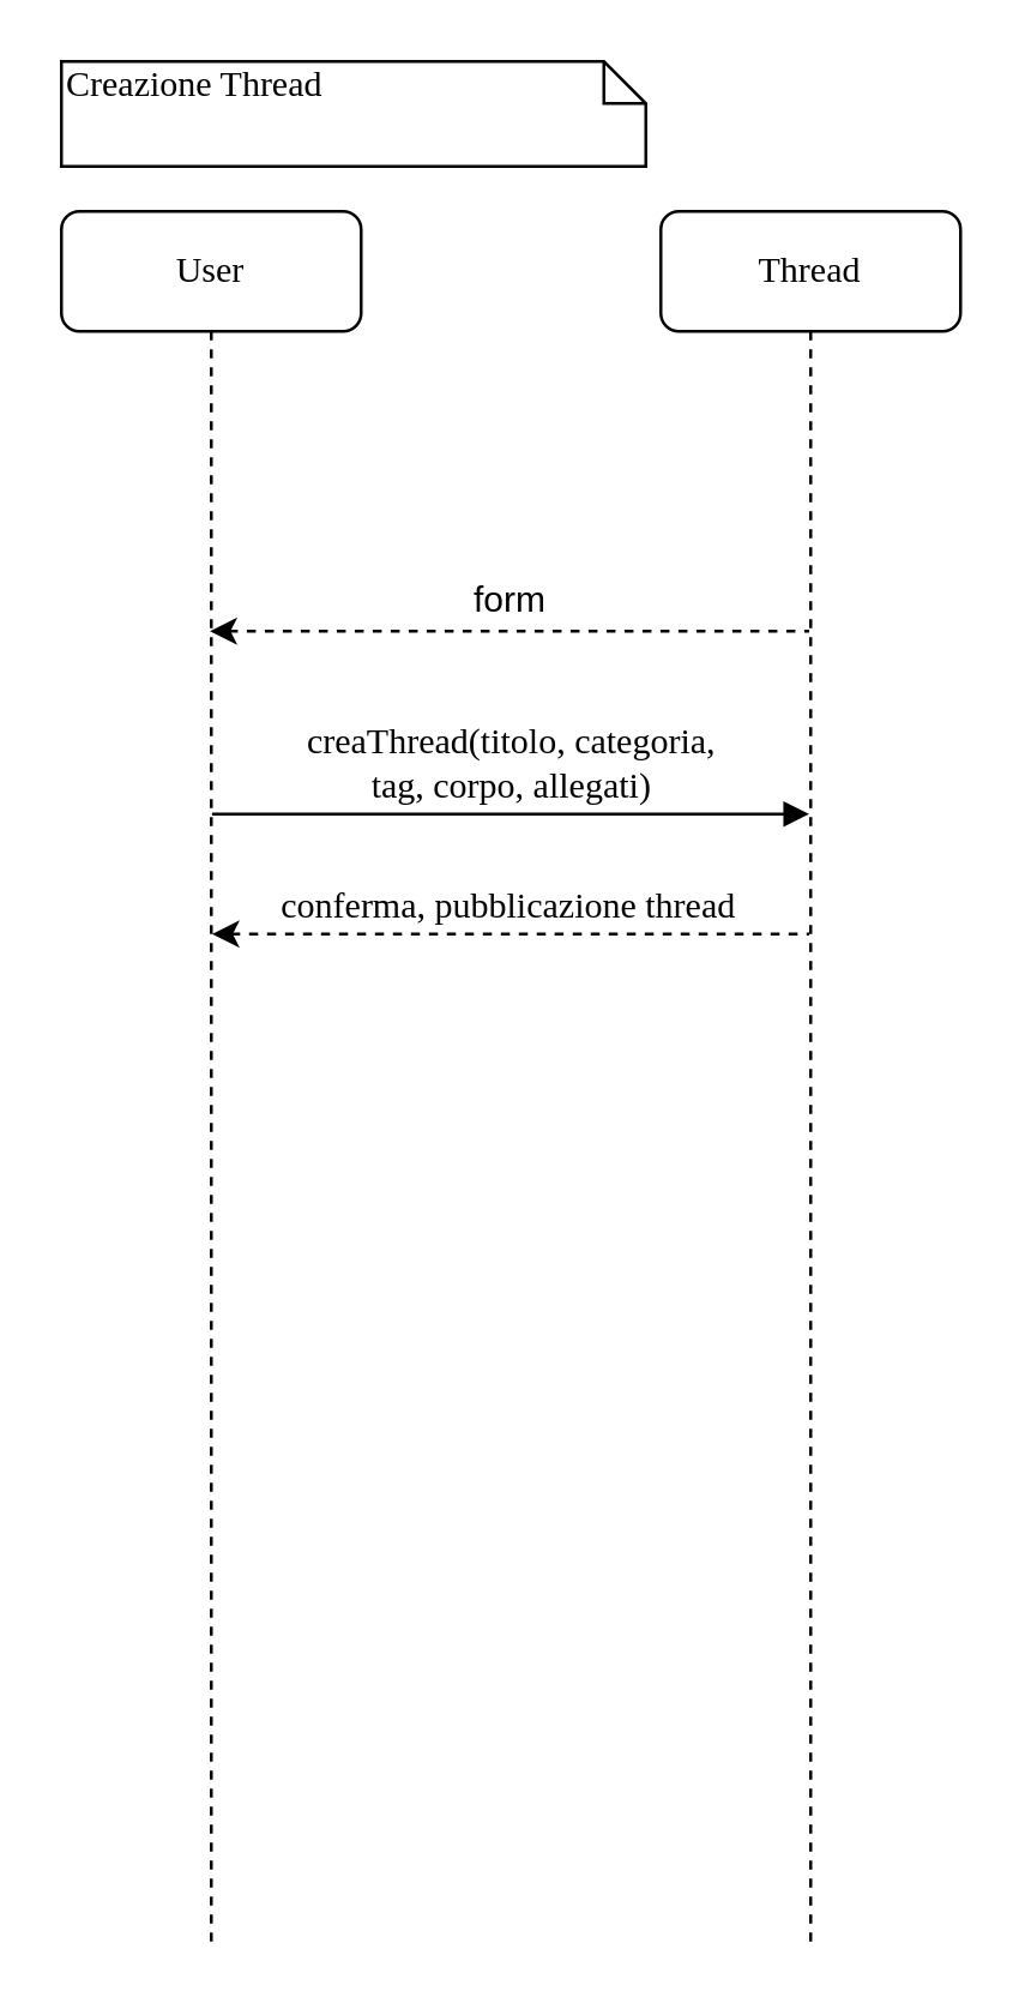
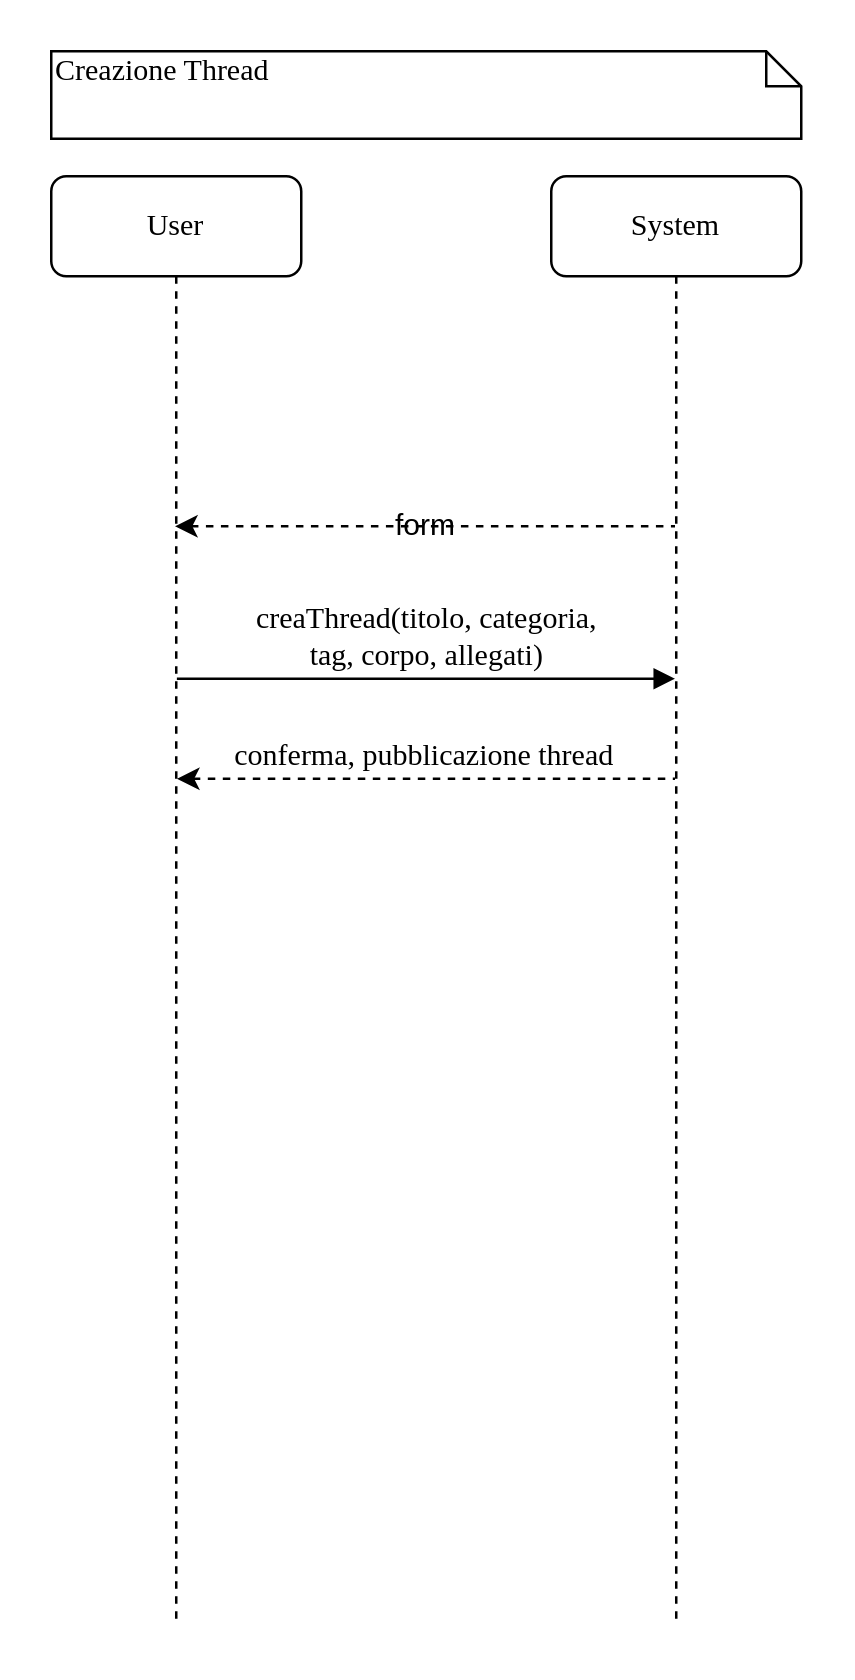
  <mxCell id="0" />
  <mxCell id="1" parent="0" />
- <mxCell id="2" value="Thread" style="shape=umlLifeline;perimeter=lifelinePerimeter;whiteSpace=wrap;html=1;container=1;collapsible=0;recursiveResize=0;outlineConnect=0;rounded=1;shadow=0;comic=0;labelBackgroundColor=none;strokeWidth=1;fontFamily=Verdana;fontSize=12;align=center;" vertex="1" parent="1"><mxGeometry x="220" y="70" width="100" height="580" as="geometry" /></mxCell>
+ <mxCell id="2" value="System" style="shape=umlLifeline;perimeter=lifelinePerimeter;whiteSpace=wrap;html=1;container=1;collapsible=0;recursiveResize=0;outlineConnect=0;rounded=1;shadow=0;comic=0;labelBackgroundColor=none;strokeWidth=1;fontFamily=Verdana;fontSize=12;align=center;" vertex="1" parent="1"><mxGeometry x="220" y="70" width="100" height="580" as="geometry" /></mxCell>
  <mxCell id="3" value="User" style="shape=umlLifeline;perimeter=lifelinePerimeter;whiteSpace=wrap;html=1;container=1;collapsible=0;recursiveResize=0;outlineConnect=0;rounded=1;shadow=0;comic=0;labelBackgroundColor=none;strokeWidth=1;fontFamily=Verdana;fontSize=12;align=center;" vertex="1" parent="1"><mxGeometry x="20" y="70" width="100" height="580" as="geometry" /></mxCell>
- <mxCell id="4" value="Creazione Thread" style="shape=note;whiteSpace=wrap;html=1;size=14;verticalAlign=top;align=left;spacingTop=-6;rounded=0;shadow=0;comic=0;labelBackgroundColor=none;strokeWidth=1;fontFamily=Verdana;fontSize=12" vertex="1" parent="1"><mxGeometry x="20" y="20" width="195" height="35" as="geometry" /></mxCell>
+ <mxCell id="4" value="Creazione Thread" style="shape=note;whiteSpace=wrap;html=1;size=14;verticalAlign=top;align=left;spacingTop=-6;rounded=0;shadow=0;comic=0;labelBackgroundColor=none;strokeWidth=1;fontFamily=Verdana;fontSize=12" vertex="1" parent="1"><mxGeometry x="20" y="20" width="300" height="35" as="geometry" /></mxCell>
  <mxCell id="5" value="" style="endArrow=none;dashed=1;html=1;startArrow=classic;startFill=1;" edge="1" parent="1" target="2"><mxGeometry width="50" height="50" relative="1" as="geometry"><mxPoint x="69.5" y="210" as="sourcePoint" /><mxPoint x="229.5" y="210" as="targetPoint" /><Array as="points"><mxPoint x="180" y="210" /></Array></mxGeometry></mxCell>
  <mxCell id="6" value="" style="endArrow=none;dashed=1;html=1;startArrow=classic;startFill=1;" edge="1" parent="1"><mxGeometry width="50" height="50" relative="1" as="geometry"><mxPoint x="70.25" y="311" as="sourcePoint" /><mxPoint x="269.5" y="311" as="targetPoint" /><Array as="points"><mxPoint x="160.25" y="311" /><mxPoint x="180.75" y="311" /></Array></mxGeometry></mxCell>
  <mxCell id="7" value="conferma, pubblicazione thread" style="edgeLabel;html=1;align=center;verticalAlign=middle;resizable=0;points=[];fontSize=12;fontFamily=Verdana;" vertex="1" connectable="0" parent="6"><mxGeometry x="-0.1" y="3" relative="1" as="geometry"><mxPoint x="7.75" y="-7" as="offset" /></mxGeometry></mxCell>
- <mxCell id="8" value="form" style="text;html=1;strokeColor=none;fillColor=none;align=center;verticalAlign=middle;whiteSpace=wrap;rounded=0;" vertex="1" parent="1"><mxGeometry x="150" y="190" width="40" height="20" as="geometry" /></mxCell>
+ <mxCell id="8" value="form" style="text;html=1;strokeColor=none;fillColor=none;align=center;verticalAlign=middle;whiteSpace=wrap;rounded=0;" vertex="1" parent="1"><mxGeometry x="150" y="200" width="40" height="20" as="geometry" /></mxCell>
  <mxCell id="9" value="creaThread(titolo, categoria,&lt;br&gt;tag, corpo, allegati)" style="html=1;verticalAlign=bottom;endArrow=block;labelBackgroundColor=none;fontFamily=Verdana;fontSize=12;edgeStyle=elbowEdgeStyle;elbow=vertical;" edge="1" parent="1"><mxGeometry x="0.001" relative="1" as="geometry"><mxPoint x="70.25" y="271" as="sourcePoint" /><mxPoint x="269.5" y="271" as="targetPoint" /><Array as="points"><mxPoint x="140" y="271" /><mxPoint x="200.25" y="271" /><mxPoint x="200.25" y="261" /><mxPoint x="200.25" y="251" /></Array><mxPoint as="offset" /></mxGeometry></mxCell>
